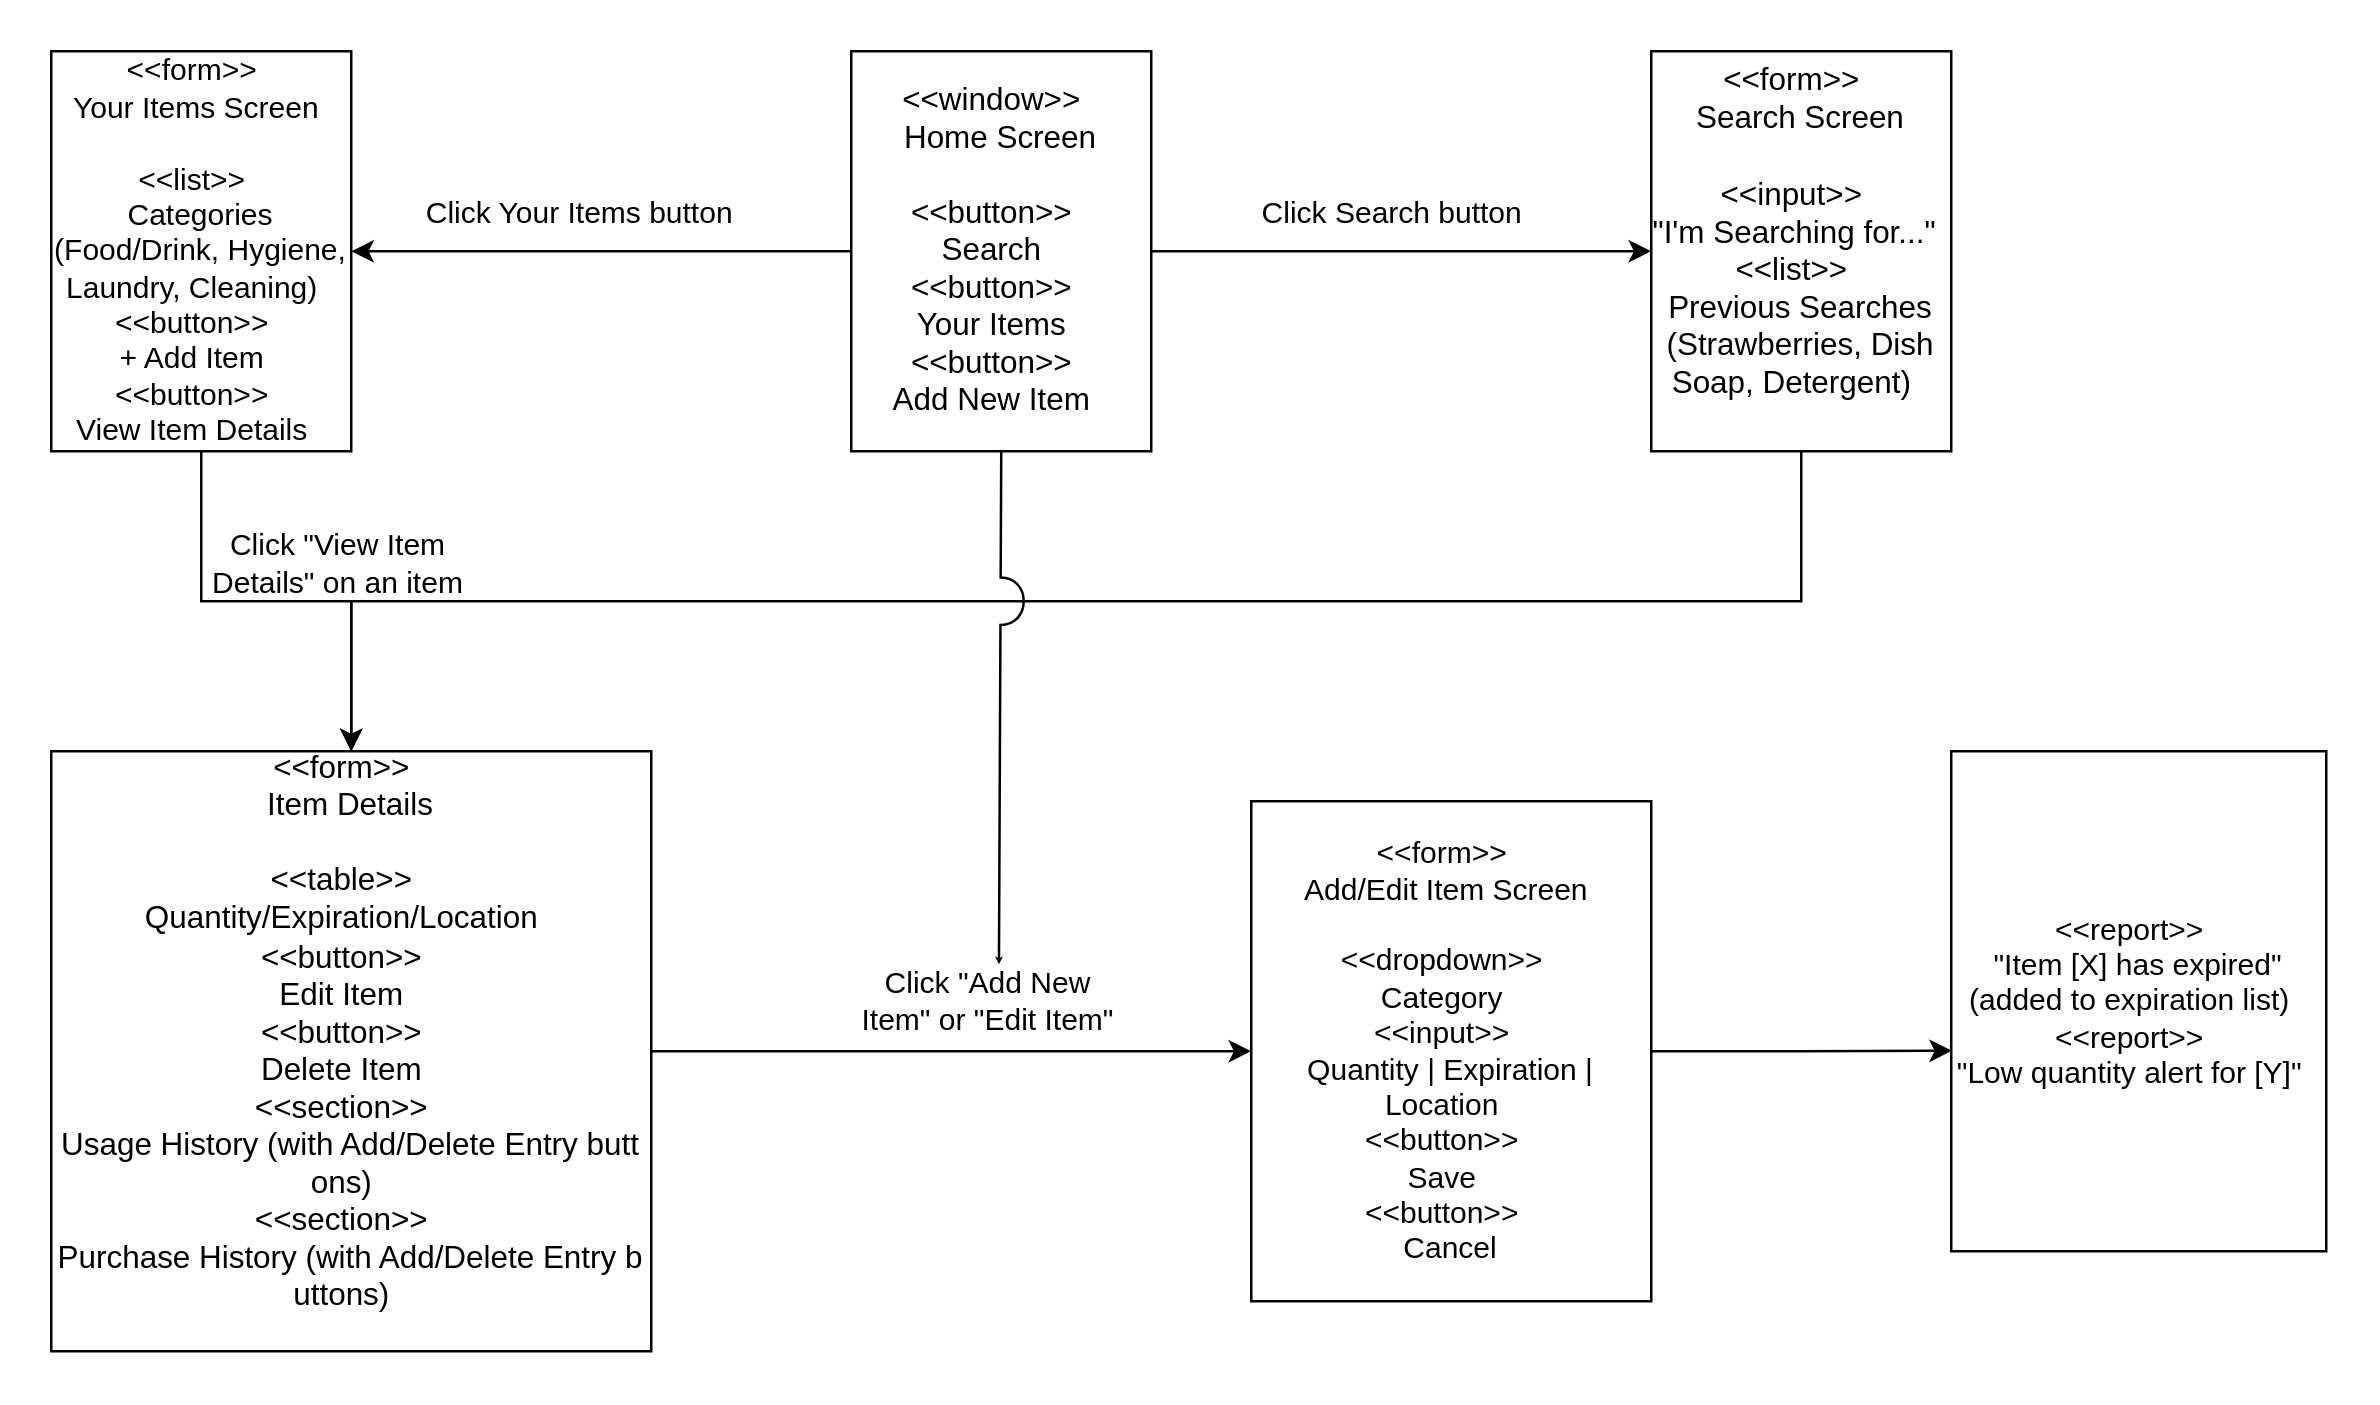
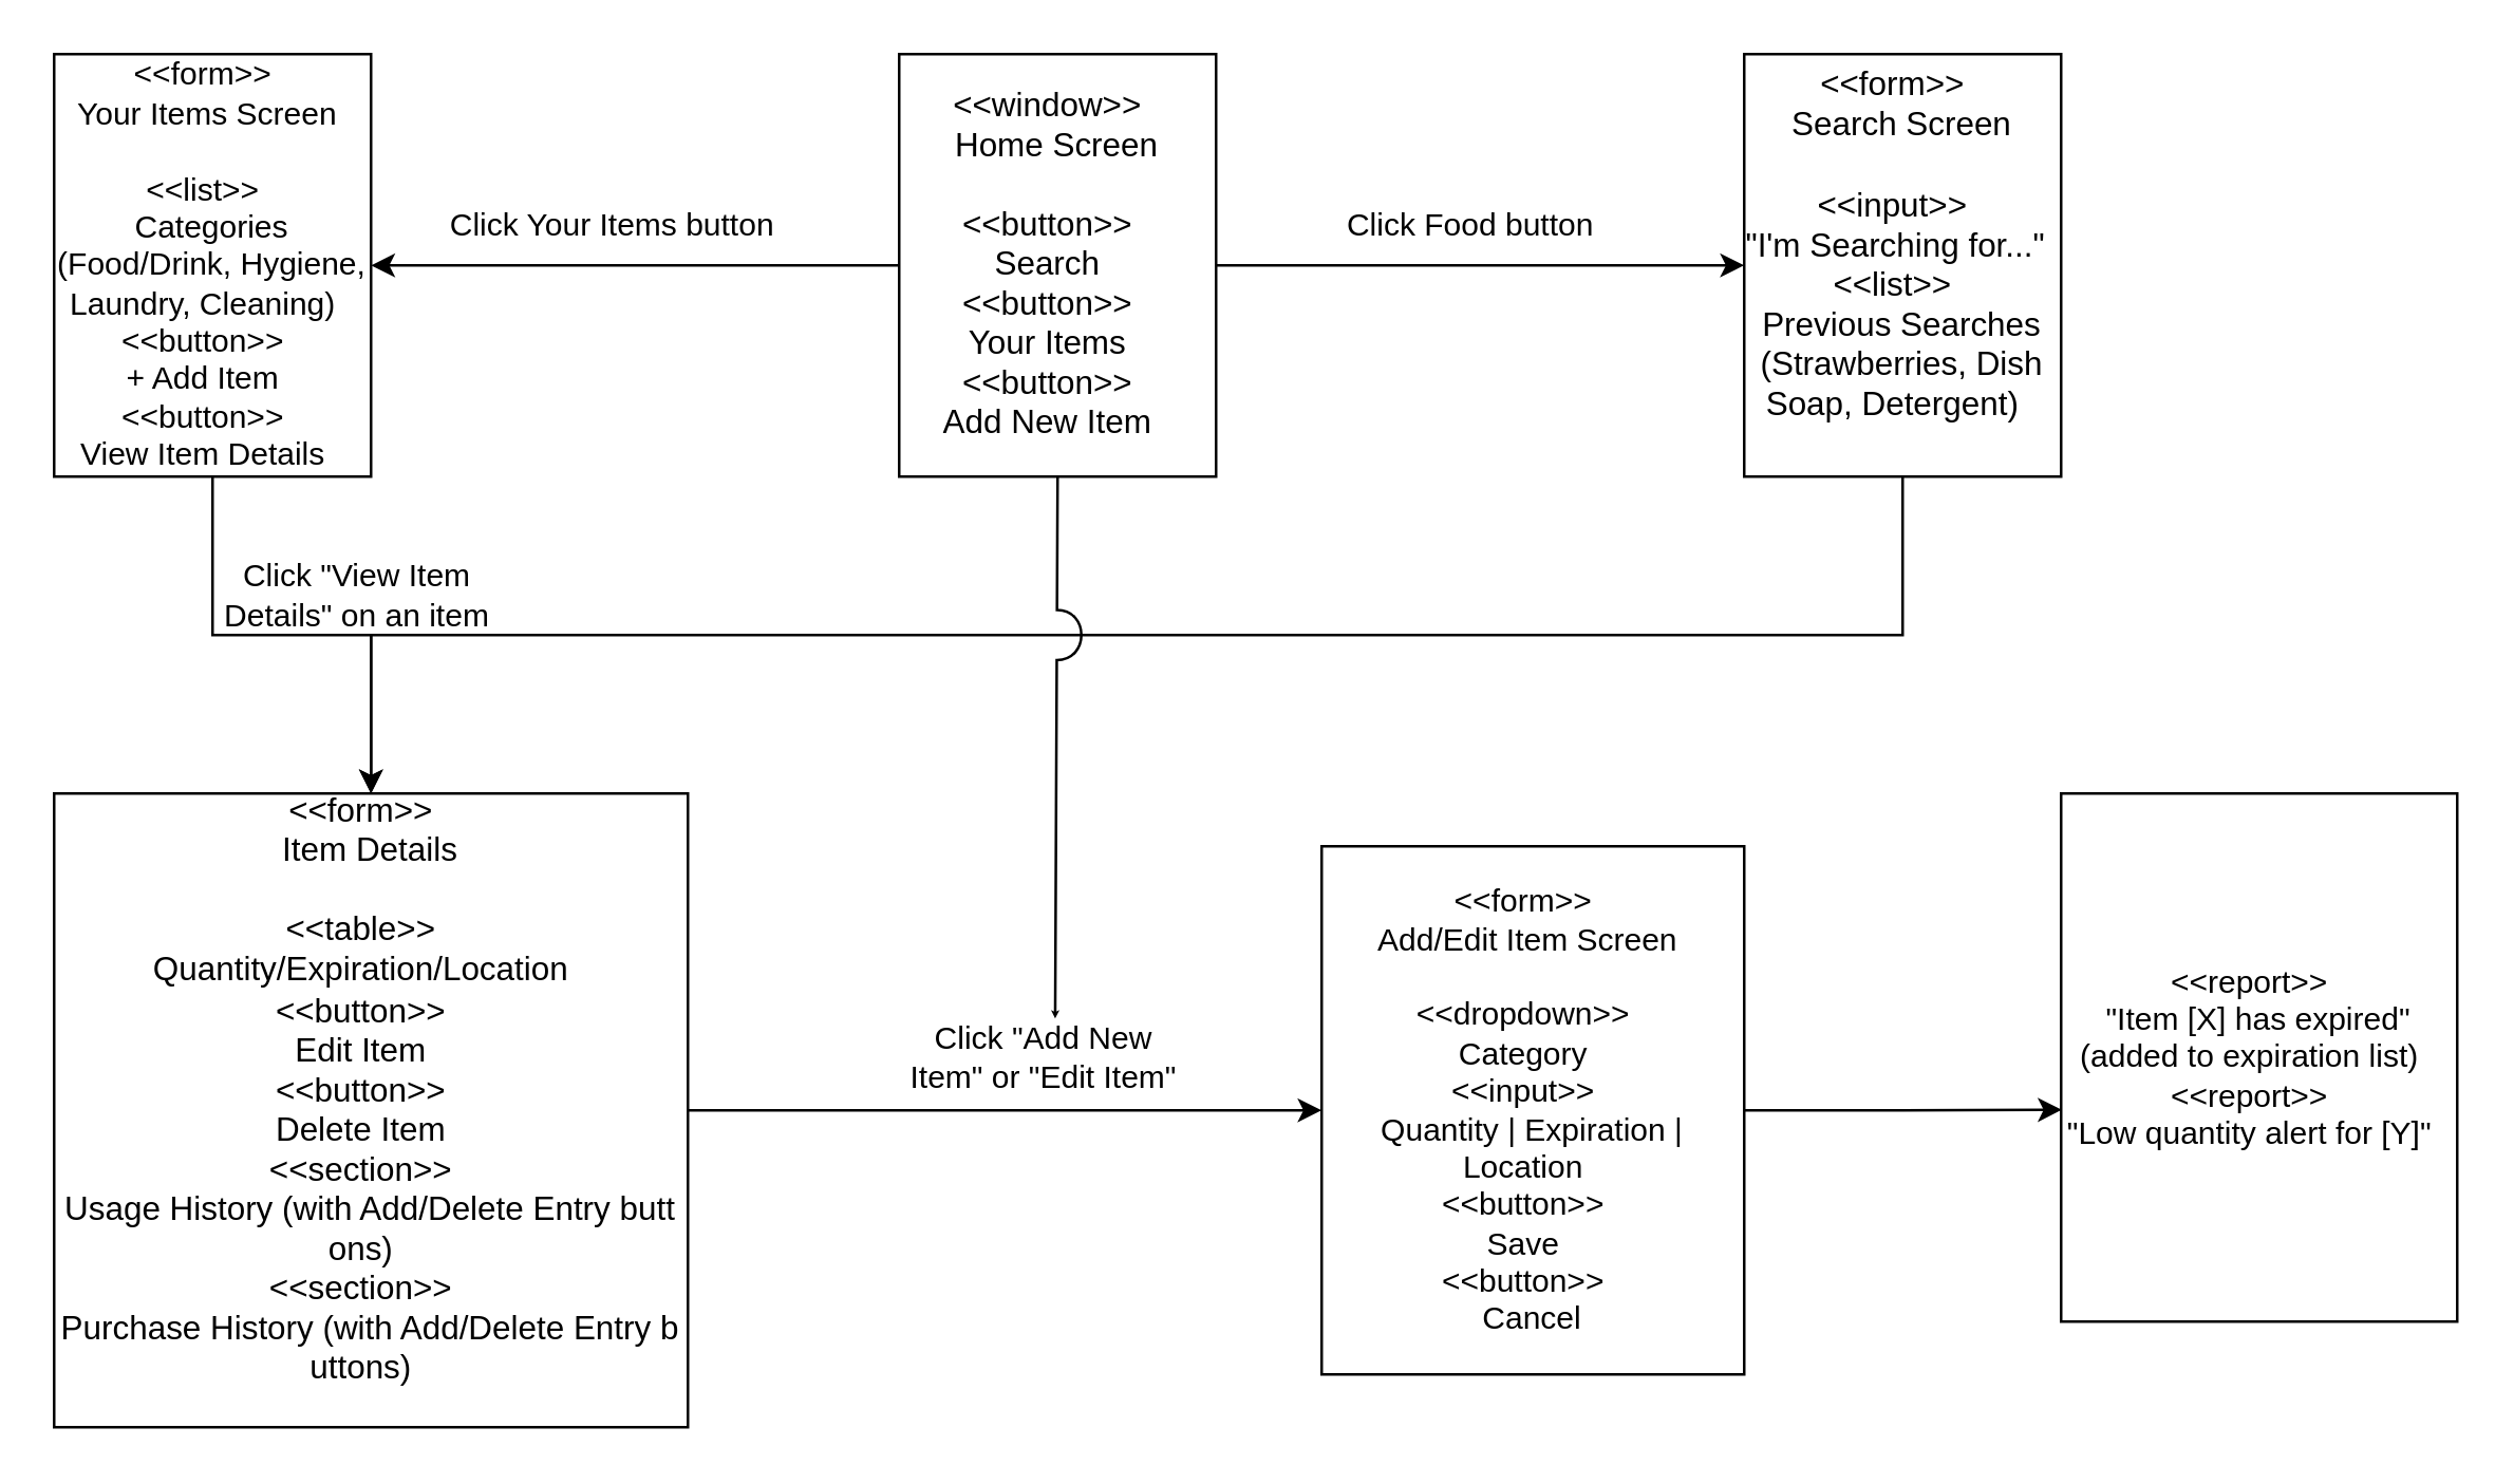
  <mxCell id="0" />
  <mxCell id="1" parent="0" />
  <mxCell id="2" style="edgeStyle=orthogonalEdgeStyle;rounded=0;orthogonalLoop=1;jettySize=auto;html=1;exitX=1;exitY=0.5;exitDx=0;exitDy=0;entryX=0;entryY=0.5;entryDx=0;entryDy=0;" edge="1" parent="1" source="4" target="6"><mxGeometry relative="1" as="geometry" /></mxCell>
  <mxCell id="3" style="edgeStyle=orthogonalEdgeStyle;rounded=0;orthogonalLoop=1;jettySize=auto;html=1;exitX=0;exitY=0.5;exitDx=0;exitDy=0;entryX=1;entryY=0.5;entryDx=0;entryDy=0;" edge="1" parent="1" source="4" target="8"><mxGeometry relative="1" as="geometry" /></mxCell>
  <mxCell id="4" value="&lt;pre style=&quot;font-family: var(--ds-font-family-code); overflow: auto; padding: calc(var(--ds-md-zoom)*8px)calc(var(--ds-md-zoom)*12px); text-wrap-mode: wrap; word-break: break-all; font-size: 12.573px; margin-top: 0px !important; margin-bottom: 0px !important;&quot;&gt;&lt;span&gt;&lt;font style=&quot;color: rgb(0, 0, 0);&quot;&gt;&amp;lt;&amp;lt;window&amp;gt;&amp;gt;  &lt;br&gt;Home Screen&lt;/font&gt;&lt;/span&gt;&lt;/pre&gt;&lt;pre style=&quot;font-family: var(--ds-font-family-code); overflow: auto; padding: calc(var(--ds-md-zoom)*8px)calc(var(--ds-md-zoom)*12px); text-wrap-mode: wrap; word-break: break-all; font-size: 12.573px; margin-top: 0px !important; margin-bottom: 0px !important;&quot;&gt;&lt;span&gt;&lt;font style=&quot;color: rgb(0, 0, 0);&quot;&gt;  &lt;br&gt;&amp;lt;&amp;lt;button&amp;gt;&amp;gt;  &lt;br&gt;Search  &lt;br&gt;&amp;lt;&amp;lt;button&amp;gt;&amp;gt;  &lt;br&gt;Your Items  &lt;br&gt;&amp;lt;&amp;lt;button&amp;gt;&amp;gt;  &lt;br&gt;Add New Item  &lt;/font&gt;&lt;/span&gt;&lt;/pre&gt;" style="rounded=0;whiteSpace=wrap;html=1;align=center;" vertex="1" parent="1"><mxGeometry x="340" y="20" width="120" height="160" as="geometry" /></mxCell>
  <mxCell id="5" style="edgeStyle=orthogonalEdgeStyle;rounded=0;orthogonalLoop=1;jettySize=auto;html=1;exitX=0.5;exitY=1;exitDx=0;exitDy=0;entryX=0.5;entryY=0;entryDx=0;entryDy=0;flowAnimation=0;jumpStyle=arc;jumpSize=10;" edge="1" parent="1" source="6" target="9"><mxGeometry relative="1" as="geometry" /></mxCell>
  <mxCell id="6" value="&lt;pre style=&quot;font-family: var(--ds-font-family-code); overflow: auto; padding: calc(var(--ds-md-zoom)*8px)calc(var(--ds-md-zoom)*12px); text-wrap-mode: wrap; word-break: break-all; font-size: 12.573px; margin-top: 0px !important; margin-bottom: 0px !important;&quot;&gt;&lt;font&gt;&amp;lt;&amp;lt;form&amp;gt;&amp;gt;  &lt;br&gt;Search Screen&lt;/font&gt;&lt;/pre&gt;&lt;pre style=&quot;font-family: var(--ds-font-family-code); overflow: auto; padding: calc(var(--ds-md-zoom)*8px)calc(var(--ds-md-zoom)*12px); text-wrap-mode: wrap; word-break: break-all; font-size: 12.573px; margin-top: 0px !important; margin-bottom: 0px !important;&quot;&gt;&lt;font&gt;  &lt;br&gt;&amp;lt;&amp;lt;input&amp;gt;&amp;gt;  &lt;br&gt;&quot;I'm Searching for...&quot;  &lt;br&gt;&amp;lt;&amp;lt;list&amp;gt;&amp;gt;  &lt;br&gt;Previous Searches (Strawberries, Dish Soap, Detergent)  &lt;br&gt;&lt;/font&gt;&lt;/pre&gt;&lt;div&gt;&lt;br&gt;&lt;/div&gt;" style="rounded=0;whiteSpace=wrap;html=1;align=center;" vertex="1" parent="1"><mxGeometry x="660" y="20" width="120" height="160" as="geometry" /></mxCell>
  <mxCell id="7" style="edgeStyle=orthogonalEdgeStyle;rounded=0;orthogonalLoop=1;jettySize=auto;html=1;exitX=0.5;exitY=1;exitDx=0;exitDy=0;" edge="1" parent="1" source="8" target="9"><mxGeometry relative="1" as="geometry" /></mxCell>
  <mxCell id="8" value="&lt;div&gt;&amp;lt;&amp;lt;form&amp;gt;&amp;gt;&amp;nbsp;&amp;nbsp;&lt;/div&gt;&lt;div&gt;Your Items Screen&amp;nbsp;&lt;/div&gt;&lt;div&gt;&amp;nbsp;&lt;/div&gt;&lt;div&gt;&amp;lt;&amp;lt;list&amp;gt;&amp;gt;&amp;nbsp;&amp;nbsp;&lt;/div&gt;&lt;div&gt;Categories (Food/Drink, Hygiene, Laundry, Cleaning)&amp;nbsp;&amp;nbsp;&lt;/div&gt;&lt;div&gt;&amp;lt;&amp;lt;button&amp;gt;&amp;gt;&amp;nbsp;&amp;nbsp;&lt;/div&gt;&lt;div&gt;+ Add Item&amp;nbsp;&amp;nbsp;&lt;/div&gt;&lt;div&gt;&amp;lt;&amp;lt;button&amp;gt;&amp;gt;&amp;nbsp;&amp;nbsp;&lt;/div&gt;&lt;div&gt;View Item Details&amp;nbsp;&amp;nbsp;&lt;/div&gt;" style="rounded=0;whiteSpace=wrap;html=1;" vertex="1" parent="1"><mxGeometry x="20" y="20" width="120" height="160" as="geometry" /></mxCell>
  <mxCell id="9" value="&lt;pre style=&quot;font-family: var(--ds-font-family-code); overflow: auto; padding: calc(var(--ds-md-zoom)*8px)calc(var(--ds-md-zoom)*12px); text-wrap-mode: wrap; word-break: break-all; font-size: 12.573px; margin-top: 0px !important; margin-bottom: 0px !important;&quot;&gt;&lt;font&gt;&amp;lt;&amp;lt;form&amp;gt;&amp;gt;  &lt;br&gt;Item Details&lt;/font&gt;&lt;/pre&gt;&lt;pre style=&quot;font-family: var(--ds-font-family-code); overflow: auto; padding: calc(var(--ds-md-zoom)*8px)calc(var(--ds-md-zoom)*12px); text-wrap-mode: wrap; word-break: break-all; font-size: 12.573px; margin-top: 0px !important; margin-bottom: 0px !important;&quot;&gt;&lt;font&gt;  &lt;br&gt;&amp;lt;&amp;lt;table&amp;gt;&amp;gt;  &lt;br&gt;Quantity/Expiration/Location  &lt;br&gt;&amp;lt;&amp;lt;button&amp;gt;&amp;gt;  &lt;br&gt;Edit Item  &lt;br&gt;&amp;lt;&amp;lt;button&amp;gt;&amp;gt;  &lt;br&gt;Delete Item  &lt;br&gt;&amp;lt;&amp;lt;section&amp;gt;&amp;gt;  &lt;br&gt;Usage History (with Add/Delete Entry buttons)  &lt;br&gt;&amp;lt;&amp;lt;section&amp;gt;&amp;gt;  &lt;br&gt;Purchase History (with Add/Delete Entry buttons)  &lt;br&gt;&lt;/font&gt;&lt;/pre&gt;&lt;div&gt;&lt;br&gt;&lt;/div&gt;" style="rounded=0;whiteSpace=wrap;html=1;align=center;" vertex="1" parent="1"><mxGeometry x="20" y="300" width="240" height="240" as="geometry" /></mxCell>
  <mxCell id="10" value="&lt;div&gt;&lt;span style=&quot;background-color: transparent; color: light-dark(rgb(0, 0, 0), rgb(255, 255, 255));&quot;&gt;&amp;lt;&amp;lt;form&amp;gt;&amp;gt;&amp;nbsp;&amp;nbsp;&lt;/span&gt;&lt;/div&gt;&lt;div&gt;Add/Edit Item Screen&amp;nbsp;&lt;/div&gt;&lt;div&gt;&amp;nbsp;&lt;/div&gt;&lt;div&gt;&amp;lt;&amp;lt;dropdown&amp;gt;&amp;gt;&amp;nbsp;&amp;nbsp;&lt;/div&gt;&lt;div&gt;Category&amp;nbsp;&amp;nbsp;&lt;/div&gt;&lt;div&gt;&amp;lt;&amp;lt;input&amp;gt;&amp;gt;&amp;nbsp;&amp;nbsp;&lt;/div&gt;&lt;div&gt;Quantity | Expiration | Location&amp;nbsp;&amp;nbsp;&lt;/div&gt;&lt;div&gt;&amp;lt;&amp;lt;button&amp;gt;&amp;gt;&amp;nbsp;&amp;nbsp;&lt;/div&gt;&lt;div&gt;Save&amp;nbsp;&amp;nbsp;&lt;/div&gt;&lt;div&gt;&amp;lt;&amp;lt;button&amp;gt;&amp;gt;&amp;nbsp;&amp;nbsp;&lt;/div&gt;&lt;div&gt;Cancel&lt;/div&gt;" style="rounded=0;whiteSpace=wrap;html=1;" vertex="1" parent="1"><mxGeometry x="500" y="320" width="160" height="200" as="geometry" /></mxCell>
  <mxCell id="11" value="&lt;pre style=&quot;font-family: var(--ds-font-family-code); overflow: auto; padding: calc(var(--ds-md-zoom)*8px)calc(var(--ds-md-zoom)*12px); text-wrap-mode: wrap; word-break: break-all; font-size: 12.573px; text-align: start; margin-top: 0px !important; margin-bottom: 0px !important;&quot;&gt;&lt;br&gt;&lt;/pre&gt;" style="text;html=1;align=center;verticalAlign=middle;resizable=0;points=[];autosize=1;strokeColor=none;fillColor=none;" vertex="1" parent="1"><mxGeometry x="550" y="25" width="20" height="30" as="geometry" /></mxCell>
- <mxCell id="12" value="&lt;div&gt;Click Search button&amp;nbsp;&amp;nbsp;&lt;/div&gt;" style="text;html=1;align=center;verticalAlign=middle;whiteSpace=wrap;rounded=0;" vertex="1" parent="1"><mxGeometry x="410" y="70" width="300" height="30" as="geometry" /></mxCell>
+ <mxCell id="12" value="&lt;div&gt;Click Food button&amp;nbsp;&amp;nbsp;&lt;/div&gt;" style="text;html=1;align=center;verticalAlign=middle;whiteSpace=wrap;rounded=0;" vertex="1" parent="1"><mxGeometry x="410" y="70" width="300" height="30" as="geometry" /></mxCell>
  <mxCell id="13" value="&lt;div&gt;Click Your Items button&amp;nbsp;&amp;nbsp;&lt;/div&gt;" style="text;html=1;align=center;verticalAlign=middle;whiteSpace=wrap;rounded=0;" vertex="1" parent="1"><mxGeometry x="150" y="70" width="170" height="30" as="geometry" /></mxCell>
  <mxCell id="14" value="Click &quot;View Item Details&quot; on an item" style="text;html=1;align=center;verticalAlign=middle;whiteSpace=wrap;rounded=0;" vertex="1" parent="1"><mxGeometry x="80" y="200" width="110" height="50" as="geometry" /></mxCell>
  <mxCell id="15" style="edgeStyle=orthogonalEdgeStyle;rounded=0;orthogonalLoop=1;jettySize=auto;html=1;exitX=1;exitY=0.5;exitDx=0;exitDy=0;entryX=0;entryY=0.5;entryDx=0;entryDy=0;" edge="1" parent="1" source="9" target="10"><mxGeometry relative="1" as="geometry"><mxPoint x="480" y="420" as="targetPoint" /></mxGeometry></mxCell>
  <mxCell id="16" value="Click &quot;Add New Item&quot; or &quot;Edit Item&quot;" style="text;html=1;align=center;verticalAlign=middle;whiteSpace=wrap;rounded=0;" vertex="1" parent="1"><mxGeometry x="340" y="385" width="110" height="30" as="geometry" /></mxCell>
  <mxCell id="17" style="edgeStyle=orthogonalEdgeStyle;rounded=0;orthogonalLoop=1;jettySize=auto;html=1;exitX=0.5;exitY=1;exitDx=0;exitDy=0;entryX=0.537;entryY=0.006;entryDx=0;entryDy=0;entryPerimeter=0;jumpStyle=arc;jumpSize=19;strokeColor=default;endSize=0;" edge="1" parent="1" source="4" target="16"><mxGeometry relative="1" as="geometry"><Array as="points"><mxPoint x="400" y="270" /><mxPoint x="399" y="270" /></Array></mxGeometry></mxCell>
  <mxCell id="18" value="&lt;div&gt;&lt;span style=&quot;background-color: transparent; color: light-dark(rgb(0, 0, 0), rgb(255, 255, 255));&quot;&gt;&amp;lt;&amp;lt;report&amp;gt;&amp;gt;&amp;nbsp;&amp;nbsp;&lt;/span&gt;&lt;/div&gt;&lt;div&gt;&quot;Item [X] has expired&quot; (added to expiration list)&amp;nbsp;&amp;nbsp;&lt;/div&gt;&lt;div&gt;&amp;lt;&amp;lt;report&amp;gt;&amp;gt;&amp;nbsp;&amp;nbsp;&lt;/div&gt;&lt;div&gt;&quot;Low quantity alert for [Y]&quot;&amp;nbsp;&amp;nbsp;&lt;/div&gt;" style="rounded=0;whiteSpace=wrap;html=1;" vertex="1" parent="1"><mxGeometry x="780" y="300" width="150" height="200" as="geometry" /></mxCell>
  <mxCell id="19" style="edgeStyle=orthogonalEdgeStyle;rounded=0;orthogonalLoop=1;jettySize=auto;html=1;entryX=0.002;entryY=0.599;entryDx=0;entryDy=0;entryPerimeter=0;" edge="1" parent="1" source="10" target="18"><mxGeometry relative="1" as="geometry" /></mxCell>
